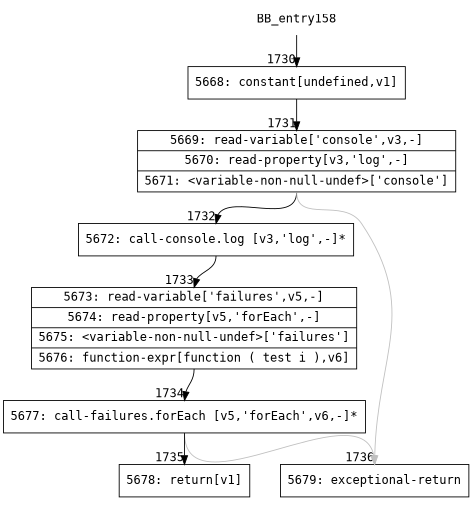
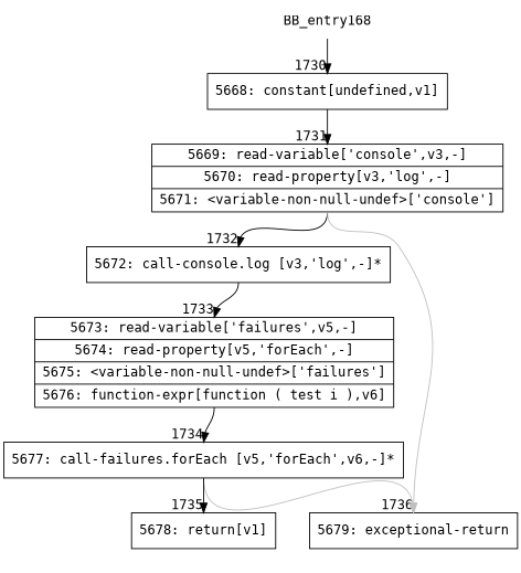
  digraph {
    fontname="DejaVu Sans Mono"
    rankdir=TD
    node [fontname="DejaVu Sans Mono" shape=record]
    edge [fontname="DejaVu Sans Mono" headport=n tailport=s]
-   BB_entry158 [shape=none]
+   BB_entry158 [shape=none label=BB_entry168]
    n2 [label="{5668: constant[undefined,v1]}"]
    n3 [label="{5669: read-variable['console',v3,-]|5670: read-property[v3,'log',-]|5671: \<variable-non-null-undef\>['console']}"]
    n4 [label="{5672: call-console.log [v3,'log',-]*}"]
    n5 [label="{5679: exceptional-return}"]
    n6 [label="{5673: read-variable['failures',v5,-]|5674: read-property[v5,'forEach',-]|5675: \<variable-non-null-undef\>['failures']|5676: function-expr[function ( test i ),v6]}"]
    n7 [label="{5677: call-failures.forEach [v5,'forEach',v6,-]*}"]
    n8 [label="{5678: return[v1]}"]
    BB_entry158 -> n2 [headlabel="    1730"]
    n2 -> n3 [headlabel="      1731"]
    n3 -> n4 [headlabel="      1732"]
    n3 -> n5 [color=gray headlabel="      1736"]
    n4 -> n6 [headlabel="      1733"]
    n6 -> n7 [headlabel="      1734"]
    n7 -> n5 [color=gray]
    n7 -> n8 [headlabel="      1735"]
  }
